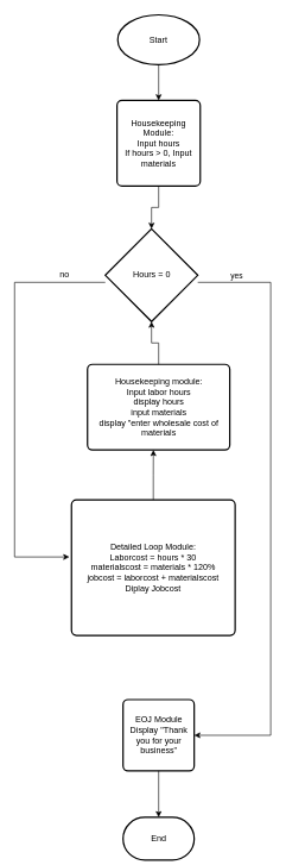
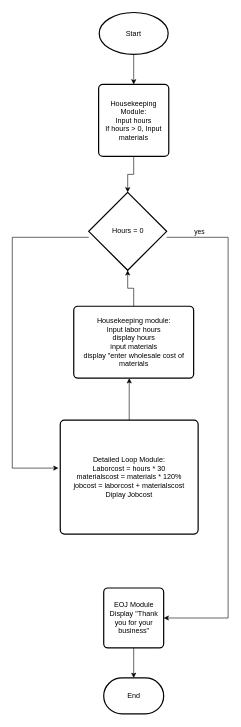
  <mxCell id="0" />
  <mxCell id="1" parent="0" />
  <mxCell id="2" style="edgeStyle=orthogonalEdgeStyle;rounded=0;orthogonalLoop=1;jettySize=auto;html=1;entryX=0.5;entryY=0;entryDx=0;entryDy=0;" edge="1" parent="1" source="3" target="4"><mxGeometry relative="1" as="geometry" /></mxCell>
  <mxCell id="3" value="Start" style="strokeWidth=2;html=1;shape=mxgraph.flowchart.start_1;whiteSpace=wrap;" vertex="1" parent="1"><mxGeometry x="165" y="20" width="115" height="70" as="geometry" /></mxCell>
  <mxCell id="4" value="Housekeeping Module:&lt;div&gt;Input hours&lt;/div&gt;&lt;div&gt;If hours &amp;gt; 0, Input materials&lt;/div&gt;" style="rounded=1;whiteSpace=wrap;html=1;absoluteArcSize=1;arcSize=14;strokeWidth=2;" vertex="1" parent="1"><mxGeometry x="164" y="140" width="117" height="120" as="geometry" /></mxCell>
  <mxCell id="5" style="edgeStyle=orthogonalEdgeStyle;rounded=0;orthogonalLoop=1;jettySize=auto;html=1;" edge="1" parent="1" source="7" target="9"><mxGeometry relative="1" as="geometry"><Array as="points"><mxPoint x="380" y="395" /><mxPoint x="380" y="1030" /></Array></mxGeometry></mxCell>
  <mxCell id="6" value="yes" style="edgeLabel;html=1;align=center;verticalAlign=middle;resizable=0;points=[];" vertex="1" connectable="0" parent="5"><mxGeometry x="-0.804" relative="1" as="geometry"><mxPoint x="-29" y="-10" as="offset" /></mxGeometry></mxCell>
  <mxCell id="7" value="Hours = 0" style="strokeWidth=2;html=1;shape=mxgraph.flowchart.decision;whiteSpace=wrap;" vertex="1" parent="1"><mxGeometry x="147.5" y="320" width="130" height="130" as="geometry" /></mxCell>
- <mxCell id="8" value="End" style="strokeWidth=2;html=1;shape=mxgraph.flowchart.terminator;whiteSpace=wrap;" vertex="1" parent="1"><mxGeometry x="172.5" y="1145" width="100" height="60" as="geometry" /></mxCell>
+ <mxCell id="8" value="End" style="strokeWidth=2;html=1;shape=mxgraph.flowchart.terminator;whiteSpace=wrap;" vertex="1" parent="1"><mxGeometry x="172.5" y="1130" width="100" height="60" as="geometry" /></mxCell>
  <mxCell id="9" value="EOJ Module&lt;div&gt;Display &quot;Thank you for your business&quot;&lt;/div&gt;" style="rounded=1;whiteSpace=wrap;html=1;absoluteArcSize=1;arcSize=14;strokeWidth=2;" vertex="1" parent="1"><mxGeometry x="172.5" y="980" width="100" height="100" as="geometry" /></mxCell>
  <mxCell id="10" value="Housekeeping module:&lt;div&gt;Input labor hours&lt;/div&gt;&lt;div&gt;display hours&lt;/div&gt;&lt;div&gt;input materials&lt;/div&gt;&lt;div&gt;display &quot;enter wholesale cost of materials&lt;/div&gt;" style="rounded=1;whiteSpace=wrap;html=1;absoluteArcSize=1;arcSize=14;strokeWidth=2;" vertex="1" parent="1"><mxGeometry x="122.5" y="510" width="200" height="120" as="geometry" /></mxCell>
  <mxCell id="11" style="edgeStyle=orthogonalEdgeStyle;rounded=0;orthogonalLoop=1;jettySize=auto;html=1;entryX=0.5;entryY=0;entryDx=0;entryDy=0;entryPerimeter=0;" edge="1" parent="1" source="4" target="7"><mxGeometry relative="1" as="geometry" /></mxCell>
  <mxCell id="12" style="edgeStyle=orthogonalEdgeStyle;rounded=0;orthogonalLoop=1;jettySize=auto;html=1;entryX=0.5;entryY=1;entryDx=0;entryDy=0;entryPerimeter=0;" edge="1" parent="1" source="10" target="7"><mxGeometry relative="1" as="geometry" /></mxCell>
  <mxCell id="13" value="Detailed Loop Module:&lt;div&gt;Laborcost = hours * 30&lt;/div&gt;&lt;div&gt;materialscost = materials * 120%&lt;/div&gt;&lt;div&gt;jobcost = laborcost + materialscost&lt;/div&gt;&lt;div&gt;Diplay Jobcost&lt;/div&gt;" style="rounded=1;whiteSpace=wrap;html=1;absoluteArcSize=1;arcSize=14;strokeWidth=2;" vertex="1" parent="1"><mxGeometry x="100" y="700" width="230" height="190" as="geometry" /></mxCell>
  <mxCell id="14" style="edgeStyle=orthogonalEdgeStyle;rounded=0;orthogonalLoop=1;jettySize=auto;html=1;" edge="1" parent="1" source="7"><mxGeometry relative="1" as="geometry"><mxPoint x="97" y="780" as="targetPoint" /><Array as="points"><mxPoint x="20" y="395" /><mxPoint x="20" y="780" /><mxPoint x="97" y="780" /></Array></mxGeometry></mxCell>
- <mxCell id="15" value="no" style="text;html=1;align=center;verticalAlign=middle;resizable=0;points=[];autosize=1;strokeColor=none;fillColor=none;" vertex="1" parent="1"><mxGeometry x="70" y="370" width="40" height="30" as="geometry" /></mxCell>
  <mxCell id="16" style="edgeStyle=orthogonalEdgeStyle;rounded=0;orthogonalLoop=1;jettySize=auto;html=1;entryX=0.463;entryY=1;entryDx=0;entryDy=0;entryPerimeter=0;" edge="1" parent="1" source="13" target="10"><mxGeometry relative="1" as="geometry" /></mxCell>
  <mxCell id="17" style="edgeStyle=orthogonalEdgeStyle;rounded=0;orthogonalLoop=1;jettySize=auto;html=1;entryX=0.5;entryY=0;entryDx=0;entryDy=0;entryPerimeter=0;" edge="1" parent="1" source="9" target="8"><mxGeometry relative="1" as="geometry" /></mxCell>
